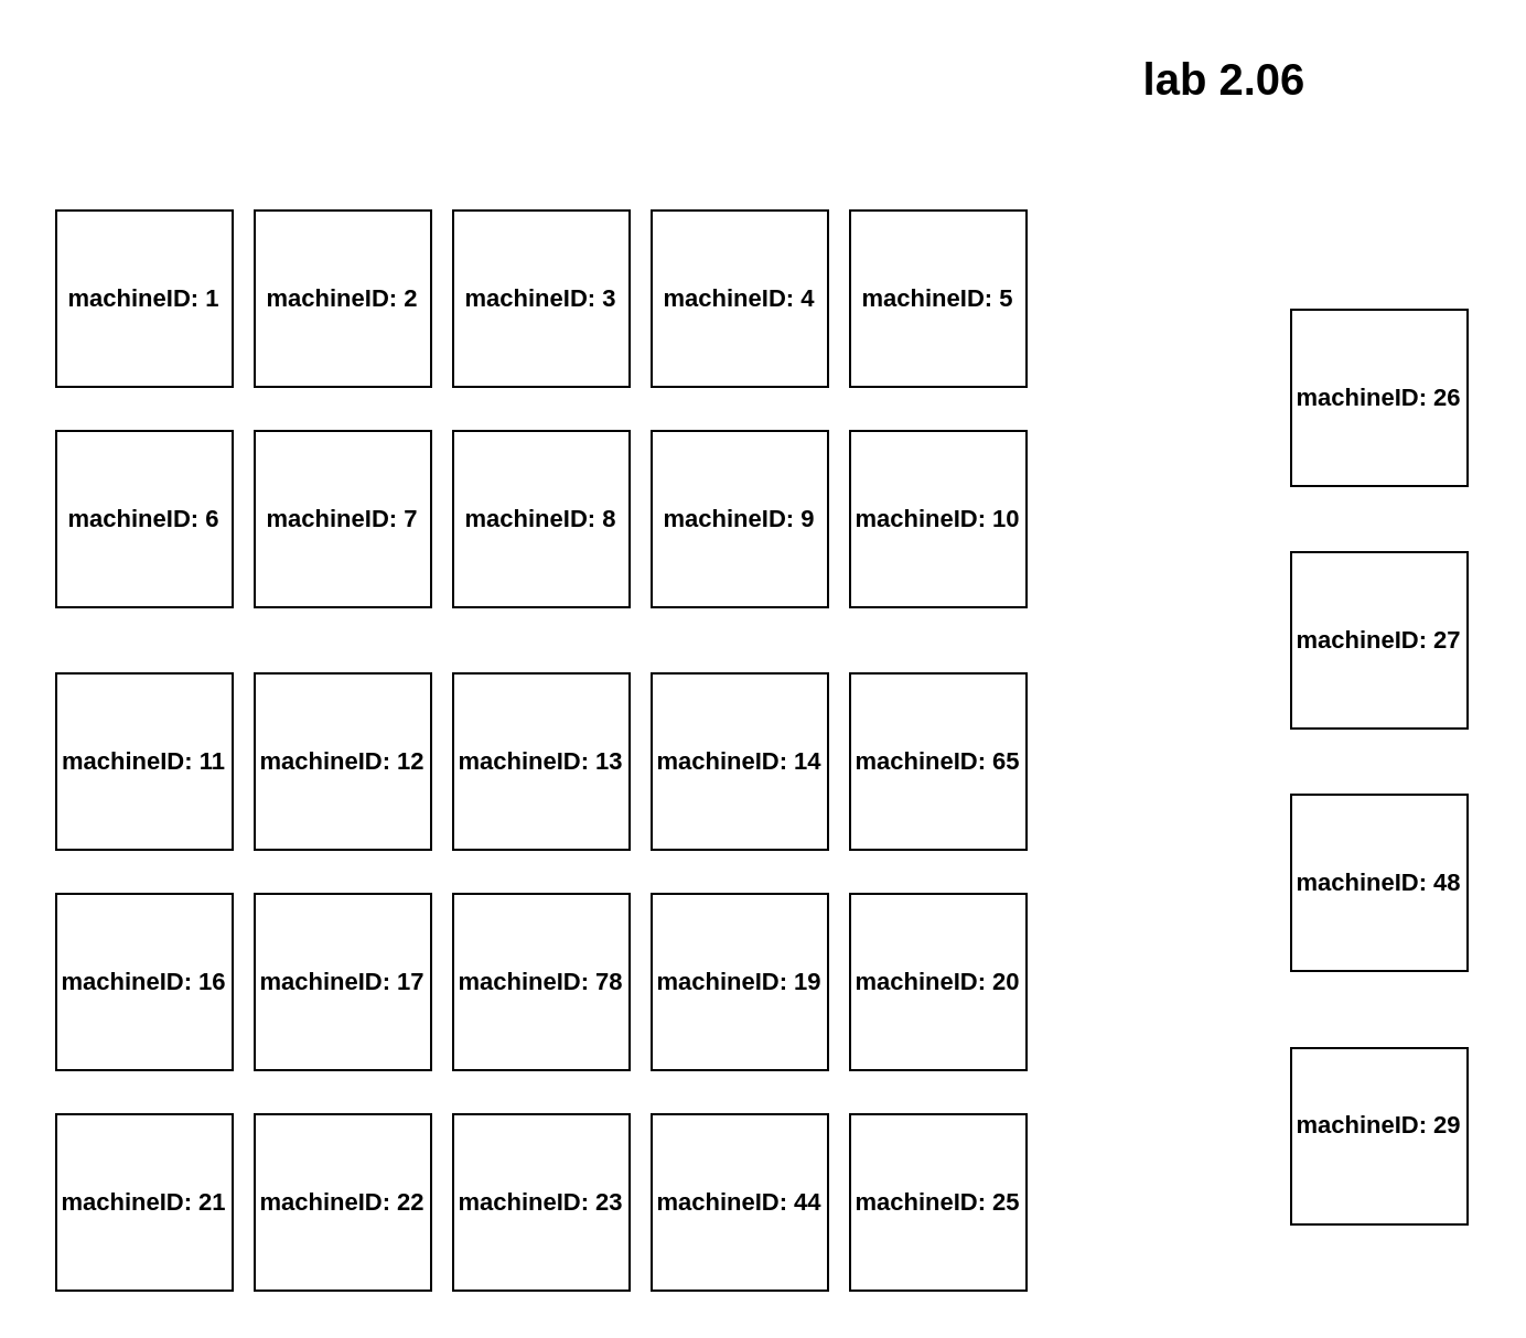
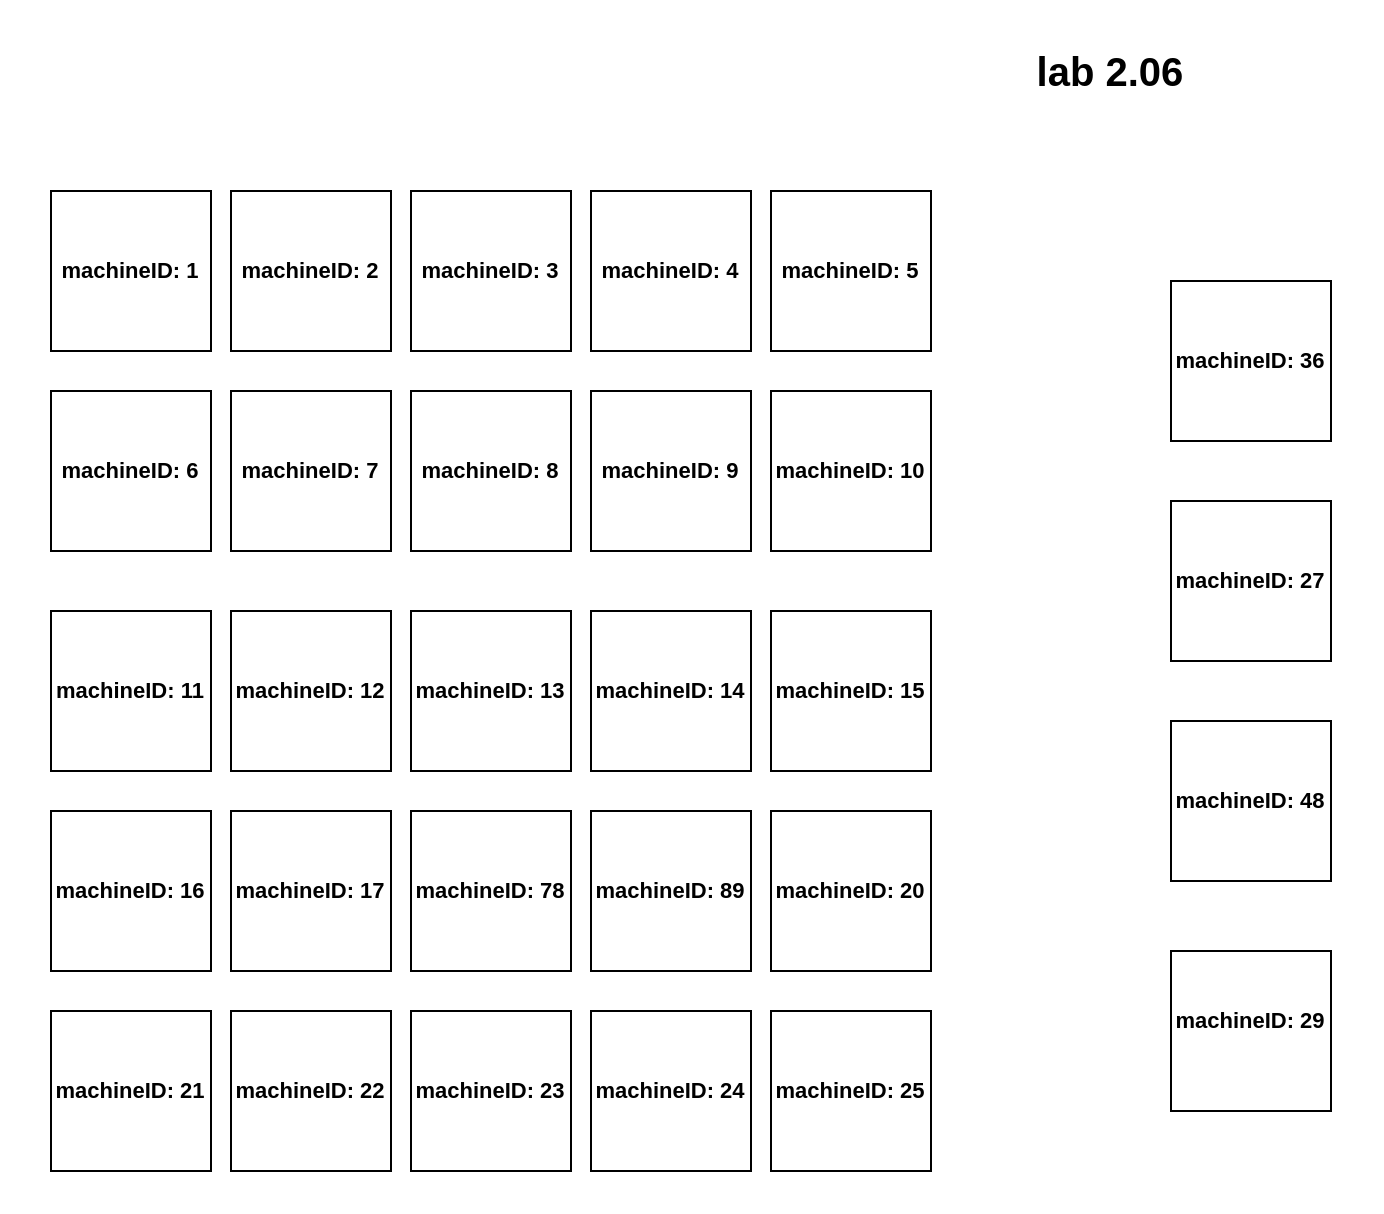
  <mxCell id="0" />
  <mxCell id="1" parent="0" />
  <mxCell id="2" value="" style="whiteSpace=wrap;html=1;aspect=fixed;" parent="1" vertex="1"><mxGeometry x="25" y="95" width="80" height="80" as="geometry" /></mxCell>
  <mxCell id="3" value="" style="whiteSpace=wrap;html=1;aspect=fixed;" parent="1" vertex="1"><mxGeometry x="115" y="95" width="80" height="80" as="geometry" /></mxCell>
  <mxCell id="4" value="" style="whiteSpace=wrap;html=1;aspect=fixed;" parent="1" vertex="1"><mxGeometry x="205" y="95" width="80" height="80" as="geometry" /></mxCell>
  <mxCell id="5" value="" style="whiteSpace=wrap;html=1;aspect=fixed;" parent="1" vertex="1"><mxGeometry x="295" y="95" width="80" height="80" as="geometry" /></mxCell>
  <mxCell id="6" value="" style="whiteSpace=wrap;html=1;aspect=fixed;" parent="1" vertex="1"><mxGeometry x="385" y="95" width="80" height="80" as="geometry" /></mxCell>
  <mxCell id="7" value="" style="whiteSpace=wrap;html=1;aspect=fixed;" parent="1" vertex="1"><mxGeometry x="25" y="195" width="80" height="80" as="geometry" /></mxCell>
  <mxCell id="8" value="" style="whiteSpace=wrap;html=1;aspect=fixed;" parent="1" vertex="1"><mxGeometry x="115" y="195" width="80" height="80" as="geometry" /></mxCell>
  <mxCell id="9" value="" style="whiteSpace=wrap;html=1;aspect=fixed;" parent="1" vertex="1"><mxGeometry x="205" y="195" width="80" height="80" as="geometry" /></mxCell>
  <mxCell id="10" value="" style="whiteSpace=wrap;html=1;aspect=fixed;" parent="1" vertex="1"><mxGeometry x="295" y="195" width="80" height="80" as="geometry" /></mxCell>
  <mxCell id="11" value="" style="whiteSpace=wrap;html=1;aspect=fixed;" parent="1" vertex="1"><mxGeometry x="385" y="195" width="80" height="80" as="geometry" /></mxCell>
  <mxCell id="12" value="" style="whiteSpace=wrap;html=1;aspect=fixed;" parent="1" vertex="1"><mxGeometry x="25" y="305" width="80" height="80" as="geometry" /></mxCell>
  <mxCell id="13" value="" style="whiteSpace=wrap;html=1;aspect=fixed;" parent="1" vertex="1"><mxGeometry x="115" y="305" width="80" height="80" as="geometry" /></mxCell>
  <mxCell id="14" value="" style="whiteSpace=wrap;html=1;aspect=fixed;" parent="1" vertex="1"><mxGeometry x="205" y="305" width="80" height="80" as="geometry" /></mxCell>
  <mxCell id="15" value="" style="whiteSpace=wrap;html=1;aspect=fixed;" parent="1" vertex="1"><mxGeometry x="295" y="305" width="80" height="80" as="geometry" /></mxCell>
  <mxCell id="16" value="" style="whiteSpace=wrap;html=1;aspect=fixed;" parent="1" vertex="1"><mxGeometry x="385" y="305" width="80" height="80" as="geometry" /></mxCell>
  <mxCell id="17" value="" style="whiteSpace=wrap;html=1;aspect=fixed;" parent="1" vertex="1"><mxGeometry x="25" y="405" width="80" height="80" as="geometry" /></mxCell>
  <mxCell id="18" value="" style="whiteSpace=wrap;html=1;aspect=fixed;" parent="1" vertex="1"><mxGeometry x="115" y="405" width="80" height="80" as="geometry" /></mxCell>
  <mxCell id="19" value="" style="whiteSpace=wrap;html=1;aspect=fixed;" parent="1" vertex="1"><mxGeometry x="205" y="405" width="80" height="80" as="geometry" /></mxCell>
  <mxCell id="20" value="" style="whiteSpace=wrap;html=1;aspect=fixed;" parent="1" vertex="1"><mxGeometry x="295" y="405" width="80" height="80" as="geometry" /></mxCell>
  <mxCell id="21" value="" style="whiteSpace=wrap;html=1;aspect=fixed;" parent="1" vertex="1"><mxGeometry x="585" y="140" width="80" height="80" as="geometry" /></mxCell>
  <mxCell id="22" value="" style="whiteSpace=wrap;html=1;aspect=fixed;" parent="1" vertex="1"><mxGeometry x="585" y="250" width="80" height="80" as="geometry" /></mxCell>
  <mxCell id="23" value="" style="whiteSpace=wrap;html=1;aspect=fixed;" parent="1" vertex="1"><mxGeometry x="585" y="360" width="80" height="80" as="geometry" /></mxCell>
  <mxCell id="24" value="" style="whiteSpace=wrap;html=1;aspect=fixed;" parent="1" vertex="1"><mxGeometry x="385" y="405" width="80" height="80" as="geometry" /></mxCell>
  <mxCell id="25" value="" style="whiteSpace=wrap;html=1;aspect=fixed;" parent="1" vertex="1"><mxGeometry x="585" y="475" width="80" height="80" as="geometry" /></mxCell>
  <mxCell id="26" value="" style="whiteSpace=wrap;html=1;aspect=fixed;" parent="1" vertex="1"><mxGeometry x="25" y="505" width="80" height="80" as="geometry" /></mxCell>
  <mxCell id="27" value="" style="whiteSpace=wrap;html=1;aspect=fixed;" parent="1" vertex="1"><mxGeometry x="115" y="505" width="80" height="80" as="geometry" /></mxCell>
  <mxCell id="28" value="" style="whiteSpace=wrap;html=1;aspect=fixed;" parent="1" vertex="1"><mxGeometry x="205" y="505" width="80" height="80" as="geometry" /></mxCell>
  <mxCell id="29" value="" style="whiteSpace=wrap;html=1;aspect=fixed;" parent="1" vertex="1"><mxGeometry x="295" y="505" width="80" height="80" as="geometry" /></mxCell>
  <mxCell id="30" value="" style="whiteSpace=wrap;html=1;aspect=fixed;" parent="1" vertex="1"><mxGeometry x="385" y="505" width="80" height="80" as="geometry" /></mxCell>
  <mxCell id="31" value="&lt;b&gt;&lt;font style=&quot;font-size: 20px;&quot;&gt;lab 2.06&lt;/font&gt;&lt;/b&gt;" style="text;html=1;strokeColor=none;fillColor=none;align=center;verticalAlign=middle;whiteSpace=wrap;rounded=0;" parent="1" vertex="1"><mxGeometry x="490" y="20" width="130" height="30" as="geometry" /></mxCell>
  <mxCell id="32" value="&lt;b style=&quot;&quot;&gt;&lt;font style=&quot;font-size: 11px;&quot;&gt;machineID: 1&lt;/font&gt;&lt;/b&gt;" style="text;html=1;strokeColor=none;fillColor=none;align=center;verticalAlign=middle;whiteSpace=wrap;rounded=0;" parent="1" vertex="1"><mxGeometry x="20" y="120" width="90" height="30" as="geometry" /></mxCell>
  <mxCell id="33" value="&lt;b style=&quot;&quot;&gt;&lt;font style=&quot;font-size: 11px;&quot;&gt;machineID: 2&lt;/font&gt;&lt;/b&gt;" style="text;html=1;strokeColor=none;fillColor=none;align=center;verticalAlign=middle;whiteSpace=wrap;rounded=0;" parent="1" vertex="1"><mxGeometry x="110" y="120" width="90" height="30" as="geometry" /></mxCell>
  <mxCell id="34" value="&lt;b style=&quot;&quot;&gt;&lt;font style=&quot;font-size: 11px;&quot;&gt;machineID: 3&lt;/font&gt;&lt;/b&gt;" style="text;html=1;strokeColor=none;fillColor=none;align=center;verticalAlign=middle;whiteSpace=wrap;rounded=0;" parent="1" vertex="1"><mxGeometry x="200" y="120" width="90" height="30" as="geometry" /></mxCell>
  <mxCell id="35" value="&lt;b style=&quot;&quot;&gt;&lt;font style=&quot;font-size: 11px;&quot;&gt;machineID: 4&lt;/font&gt;&lt;/b&gt;" style="text;html=1;strokeColor=none;fillColor=none;align=center;verticalAlign=middle;whiteSpace=wrap;rounded=0;" parent="1" vertex="1"><mxGeometry x="290" y="120" width="90" height="30" as="geometry" /></mxCell>
  <mxCell id="36" value="&lt;b style=&quot;&quot;&gt;&lt;font style=&quot;font-size: 11px;&quot;&gt;machineID: 5&lt;/font&gt;&lt;/b&gt;" style="text;html=1;strokeColor=none;fillColor=none;align=center;verticalAlign=middle;whiteSpace=wrap;rounded=0;" parent="1" vertex="1"><mxGeometry x="380" y="120" width="90" height="30" as="geometry" /></mxCell>
- <mxCell id="37" value="&lt;b style=&quot;&quot;&gt;&lt;font style=&quot;font-size: 11px;&quot;&gt;machineID: 26&lt;/font&gt;&lt;/b&gt;" style="text;html=1;strokeColor=none;fillColor=none;align=center;verticalAlign=middle;whiteSpace=wrap;rounded=0;" parent="1" vertex="1"><mxGeometry x="580" y="165" width="90" height="30" as="geometry" /></mxCell>
+ <mxCell id="37" value="&lt;b style=&quot;&quot;&gt;&lt;font style=&quot;font-size: 11px;&quot;&gt;machineID: 36&lt;/font&gt;&lt;/b&gt;" style="text;html=1;strokeColor=none;fillColor=none;align=center;verticalAlign=middle;whiteSpace=wrap;rounded=0;" parent="1" vertex="1"><mxGeometry x="580" y="165" width="90" height="30" as="geometry" /></mxCell>
  <mxCell id="38" value="&lt;b style=&quot;&quot;&gt;&lt;font style=&quot;font-size: 11px;&quot;&gt;machineID: 6&lt;/font&gt;&lt;/b&gt;" style="text;html=1;strokeColor=none;fillColor=none;align=center;verticalAlign=middle;whiteSpace=wrap;rounded=0;" parent="1" vertex="1"><mxGeometry x="20" y="220" width="90" height="30" as="geometry" /></mxCell>
  <mxCell id="39" value="&lt;b style=&quot;&quot;&gt;&lt;font style=&quot;font-size: 11px;&quot;&gt;machineID: 7&lt;/font&gt;&lt;/b&gt;" style="text;html=1;strokeColor=none;fillColor=none;align=center;verticalAlign=middle;whiteSpace=wrap;rounded=0;" parent="1" vertex="1"><mxGeometry x="110" y="220" width="90" height="30" as="geometry" /></mxCell>
  <mxCell id="40" value="&lt;b style=&quot;&quot;&gt;&lt;font style=&quot;font-size: 11px;&quot;&gt;machineID: 8&lt;/font&gt;&lt;/b&gt;" style="text;html=1;strokeColor=none;fillColor=none;align=center;verticalAlign=middle;whiteSpace=wrap;rounded=0;" parent="1" vertex="1"><mxGeometry x="200" y="220" width="90" height="30" as="geometry" /></mxCell>
  <mxCell id="41" value="&lt;b style=&quot;&quot;&gt;&lt;font style=&quot;font-size: 11px;&quot;&gt;machineID: 9&lt;/font&gt;&lt;/b&gt;" style="text;html=1;strokeColor=none;fillColor=none;align=center;verticalAlign=middle;whiteSpace=wrap;rounded=0;" parent="1" vertex="1"><mxGeometry x="290" y="220" width="90" height="30" as="geometry" /></mxCell>
  <mxCell id="42" value="&lt;b style=&quot;&quot;&gt;&lt;font style=&quot;font-size: 11px;&quot;&gt;machineID: 10&lt;/font&gt;&lt;/b&gt;" style="text;html=1;strokeColor=none;fillColor=none;align=center;verticalAlign=middle;whiteSpace=wrap;rounded=0;" parent="1" vertex="1"><mxGeometry x="380" y="220" width="90" height="30" as="geometry" /></mxCell>
  <mxCell id="43" value="&lt;b style=&quot;&quot;&gt;&lt;font style=&quot;font-size: 11px;&quot;&gt;machineID: 11&lt;/font&gt;&lt;/b&gt;" style="text;html=1;strokeColor=none;fillColor=none;align=center;verticalAlign=middle;whiteSpace=wrap;rounded=0;" parent="1" vertex="1"><mxGeometry x="20" y="330" width="90" height="30" as="geometry" /></mxCell>
  <mxCell id="44" value="&lt;b style=&quot;&quot;&gt;&lt;font style=&quot;font-size: 11px;&quot;&gt;machineID: 12&lt;/font&gt;&lt;/b&gt;" style="text;html=1;strokeColor=none;fillColor=none;align=center;verticalAlign=middle;whiteSpace=wrap;rounded=0;" parent="1" vertex="1"><mxGeometry x="110" y="330" width="90" height="30" as="geometry" /></mxCell>
  <mxCell id="45" value="&lt;b style=&quot;&quot;&gt;&lt;font style=&quot;font-size: 11px;&quot;&gt;machineID: 13&lt;/font&gt;&lt;/b&gt;" style="text;html=1;strokeColor=none;fillColor=none;align=center;verticalAlign=middle;whiteSpace=wrap;rounded=0;" parent="1" vertex="1"><mxGeometry x="200" y="330" width="90" height="30" as="geometry" /></mxCell>
  <mxCell id="46" value="&lt;b style=&quot;&quot;&gt;&lt;font style=&quot;font-size: 11px;&quot;&gt;machineID: 14&lt;/font&gt;&lt;/b&gt;" style="text;html=1;strokeColor=none;fillColor=none;align=center;verticalAlign=middle;whiteSpace=wrap;rounded=0;" parent="1" vertex="1"><mxGeometry x="290" y="330" width="90" height="30" as="geometry" /></mxCell>
- <mxCell id="47" value="&lt;b style=&quot;&quot;&gt;&lt;font style=&quot;font-size: 11px;&quot;&gt;machineID: 65&lt;/font&gt;&lt;/b&gt;" style="text;html=1;strokeColor=none;fillColor=none;align=center;verticalAlign=middle;whiteSpace=wrap;rounded=0;" parent="1" vertex="1"><mxGeometry x="380" y="330" width="90" height="30" as="geometry" /></mxCell>
+ <mxCell id="47" value="&lt;b style=&quot;&quot;&gt;&lt;font style=&quot;font-size: 11px;&quot;&gt;machineID: 15&lt;/font&gt;&lt;/b&gt;" style="text;html=1;strokeColor=none;fillColor=none;align=center;verticalAlign=middle;whiteSpace=wrap;rounded=0;" parent="1" vertex="1"><mxGeometry x="380" y="330" width="90" height="30" as="geometry" /></mxCell>
  <mxCell id="48" value="&lt;b style=&quot;&quot;&gt;&lt;font style=&quot;font-size: 11px;&quot;&gt;machineID: 27&lt;/font&gt;&lt;/b&gt;" style="text;html=1;strokeColor=none;fillColor=none;align=center;verticalAlign=middle;whiteSpace=wrap;rounded=0;" parent="1" vertex="1"><mxGeometry x="580" y="275" width="90" height="30" as="geometry" /></mxCell>
  <mxCell id="49" value="&lt;b style=&quot;&quot;&gt;&lt;font style=&quot;font-size: 11px;&quot;&gt;machineID: 48&lt;/font&gt;&lt;/b&gt;" style="text;html=1;strokeColor=none;fillColor=none;align=center;verticalAlign=middle;whiteSpace=wrap;rounded=0;" parent="1" vertex="1"><mxGeometry x="580" y="385" width="90" height="30" as="geometry" /></mxCell>
  <mxCell id="50" value="&lt;b style=&quot;&quot;&gt;&lt;font style=&quot;font-size: 11px;&quot;&gt;machineID: 16&lt;/font&gt;&lt;/b&gt;" style="text;html=1;strokeColor=none;fillColor=none;align=center;verticalAlign=middle;whiteSpace=wrap;rounded=0;" parent="1" vertex="1"><mxGeometry x="20" y="430" width="90" height="30" as="geometry" /></mxCell>
  <mxCell id="51" value="&lt;b style=&quot;&quot;&gt;&lt;font style=&quot;font-size: 11px;&quot;&gt;machineID: 17&lt;/font&gt;&lt;/b&gt;" style="text;html=1;strokeColor=none;fillColor=none;align=center;verticalAlign=middle;whiteSpace=wrap;rounded=0;" parent="1" vertex="1"><mxGeometry x="110" y="430" width="90" height="30" as="geometry" /></mxCell>
  <mxCell id="52" value="&lt;b style=&quot;&quot;&gt;&lt;font style=&quot;font-size: 11px;&quot;&gt;machineID: 78&lt;/font&gt;&lt;/b&gt;" style="text;html=1;strokeColor=none;fillColor=none;align=center;verticalAlign=middle;whiteSpace=wrap;rounded=0;" parent="1" vertex="1"><mxGeometry x="200" y="430" width="90" height="30" as="geometry" /></mxCell>
- <mxCell id="53" value="&lt;b style=&quot;&quot;&gt;&lt;font style=&quot;font-size: 11px;&quot;&gt;machineID: 19&lt;/font&gt;&lt;/b&gt;" style="text;html=1;strokeColor=none;fillColor=none;align=center;verticalAlign=middle;whiteSpace=wrap;rounded=0;" parent="1" vertex="1"><mxGeometry x="290" y="430" width="90" height="30" as="geometry" /></mxCell>
+ <mxCell id="53" value="&lt;b style=&quot;&quot;&gt;&lt;font style=&quot;font-size: 11px;&quot;&gt;machineID: 89&lt;/font&gt;&lt;/b&gt;" style="text;html=1;strokeColor=none;fillColor=none;align=center;verticalAlign=middle;whiteSpace=wrap;rounded=0;" parent="1" vertex="1"><mxGeometry x="290" y="430" width="90" height="30" as="geometry" /></mxCell>
  <mxCell id="54" value="&lt;b style=&quot;&quot;&gt;&lt;font style=&quot;font-size: 11px;&quot;&gt;machineID: 20&lt;/font&gt;&lt;/b&gt;" style="text;html=1;strokeColor=none;fillColor=none;align=center;verticalAlign=middle;whiteSpace=wrap;rounded=0;" parent="1" vertex="1"><mxGeometry x="380" y="430" width="90" height="30" as="geometry" /></mxCell>
  <mxCell id="55" value="&lt;b style=&quot;&quot;&gt;&lt;font style=&quot;font-size: 11px;&quot;&gt;machineID: 29&lt;/font&gt;&lt;/b&gt;" style="text;html=1;strokeColor=none;fillColor=none;align=center;verticalAlign=middle;whiteSpace=wrap;rounded=0;" parent="1" vertex="1"><mxGeometry x="580" y="495" width="90" height="30" as="geometry" /></mxCell>
  <mxCell id="56" value="&lt;b style=&quot;&quot;&gt;&lt;font style=&quot;font-size: 11px;&quot;&gt;machineID: 21&lt;/font&gt;&lt;/b&gt;" style="text;html=1;strokeColor=none;fillColor=none;align=center;verticalAlign=middle;whiteSpace=wrap;rounded=0;" parent="1" vertex="1"><mxGeometry x="20" y="530" width="90" height="30" as="geometry" /></mxCell>
  <mxCell id="57" value="&lt;b style=&quot;&quot;&gt;&lt;font style=&quot;font-size: 11px;&quot;&gt;machineID: 22&lt;/font&gt;&lt;/b&gt;" style="text;html=1;strokeColor=none;fillColor=none;align=center;verticalAlign=middle;whiteSpace=wrap;rounded=0;" parent="1" vertex="1"><mxGeometry x="110" y="530" width="90" height="30" as="geometry" /></mxCell>
  <mxCell id="58" value="&lt;b style=&quot;&quot;&gt;&lt;font style=&quot;font-size: 11px;&quot;&gt;machineID: 23&lt;/font&gt;&lt;/b&gt;" style="text;html=1;strokeColor=none;fillColor=none;align=center;verticalAlign=middle;whiteSpace=wrap;rounded=0;" parent="1" vertex="1"><mxGeometry x="200" y="530" width="90" height="30" as="geometry" /></mxCell>
- <mxCell id="59" value="&lt;b style=&quot;&quot;&gt;&lt;font style=&quot;font-size: 11px;&quot;&gt;machineID: 44&lt;/font&gt;&lt;/b&gt;" style="text;html=1;strokeColor=none;fillColor=none;align=center;verticalAlign=middle;whiteSpace=wrap;rounded=0;" parent="1" vertex="1"><mxGeometry x="290" y="530" width="90" height="30" as="geometry" /></mxCell>
+ <mxCell id="59" value="&lt;b style=&quot;&quot;&gt;&lt;font style=&quot;font-size: 11px;&quot;&gt;machineID: 24&lt;/font&gt;&lt;/b&gt;" style="text;html=1;strokeColor=none;fillColor=none;align=center;verticalAlign=middle;whiteSpace=wrap;rounded=0;" parent="1" vertex="1"><mxGeometry x="290" y="530" width="90" height="30" as="geometry" /></mxCell>
  <mxCell id="60" value="&lt;b style=&quot;&quot;&gt;&lt;font style=&quot;font-size: 11px;&quot;&gt;machineID: 25&lt;/font&gt;&lt;/b&gt;" style="text;html=1;strokeColor=none;fillColor=none;align=center;verticalAlign=middle;whiteSpace=wrap;rounded=0;" parent="1" vertex="1"><mxGeometry x="380" y="530" width="90" height="30" as="geometry" /></mxCell>
